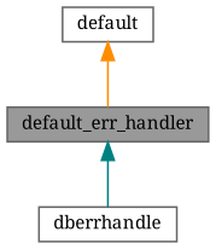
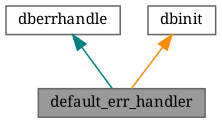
  digraph {
    fontname="Noto Serif"
    rankdir=TB
    node [color=grey40 fillcolor=white fontname="Noto Serif" fontsize=10 shape=box style=filled]
    edge [dir=back fontname="Noto Serif" fontsize=10 labelfontname=Helvetica labelfontsize=10 style=solid]
    n1 [color=gray40 fillcolor=grey60 fontcolor=black height=0.2 label=default_err_handler width=0.4]
    n2 [height=0.2 label=dberrhandle width=0.4]
-   n3 [height=0.2 label=default width=0.4]
-   n1 -> n2 [color=teal]
+   n3 [height=0.2 label=dbinit width=0.4]
+   n2 -> n1 [color=teal]
    n3 -> n1 [color=darkorange]
  }
